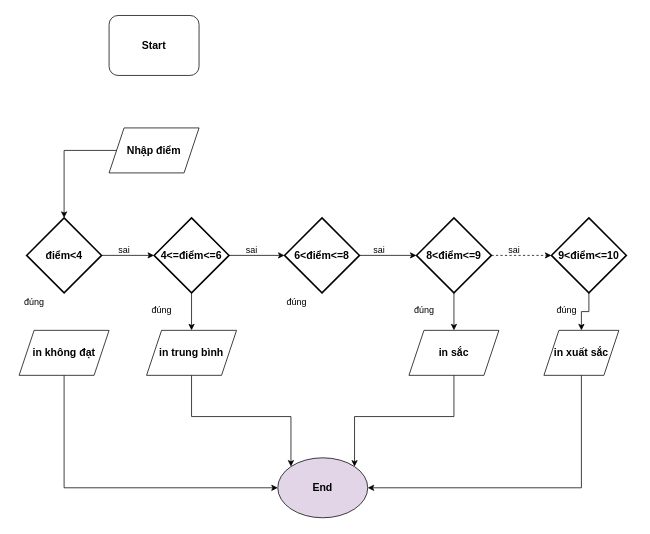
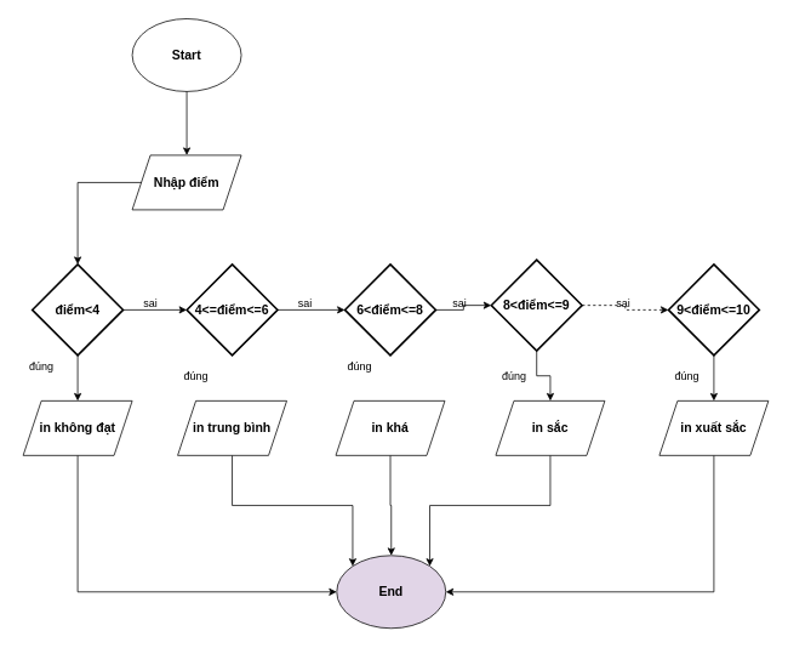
  <mxCell id="0" />
  <mxCell id="1" parent="0" />
- <mxCell id="2" value="&lt;h3&gt;Start&lt;/h3&gt;" style="whiteSpace=wrap;html=1;rounded=1;" vertex="1" parent="1"><mxGeometry x="145" y="20" width="120" height="80" as="geometry" /></mxCell>
+ <mxCell id="2" value="&lt;h3&gt;Start&lt;/h3&gt;" style="ellipse;whiteSpace=wrap;html=1;" vertex="1" parent="1"><mxGeometry x="145" y="20" width="120" height="80" as="geometry" /></mxCell>
+ <mxCell id="3" value="" style="endArrow=classic;html=1;rounded=0;exitX=0.5;exitY=1;exitDx=0;exitDy=0;" edge="1" parent="1" source="2" target="4"><mxGeometry width="50" height="50" relative="1" as="geometry"><mxPoint x="405" y="370" as="sourcePoint" /><mxPoint x="355" y="170" as="targetPoint" /></mxGeometry></mxCell>
  <mxCell id="4" value="&lt;h3&gt;Nhập điểm&lt;/h3&gt;" style="shape=parallelogram;perimeter=parallelogramPerimeter;whiteSpace=wrap;html=1;fixedSize=1;" vertex="1" parent="1"><mxGeometry x="145" y="170" width="120" height="60" as="geometry" /></mxCell>
  <mxCell id="5" style="edgeStyle=orthogonalEdgeStyle;rounded=0;orthogonalLoop=1;jettySize=auto;html=1;exitX=1;exitY=0.5;exitDx=0;exitDy=0;exitPerimeter=0;" edge="1" parent="1" source="7" target="10"><mxGeometry relative="1" as="geometry"><mxPoint x="245" y="330" as="targetPoint" /></mxGeometry></mxCell>
+ <mxCell id="6" style="edgeStyle=orthogonalEdgeStyle;rounded=0;orthogonalLoop=1;jettySize=auto;html=1;exitX=0.5;exitY=1;exitDx=0;exitDy=0;exitPerimeter=0;" edge="1" parent="1" source="7" target="24"><mxGeometry relative="1" as="geometry"><mxPoint x="85" y="470" as="targetPoint" /></mxGeometry></mxCell>
  <mxCell id="7" value="&lt;h3&gt;&lt;b&gt;điểm&amp;lt;4&lt;/b&gt;&lt;/h3&gt;" style="strokeWidth=2;html=1;shape=mxgraph.flowchart.decision;whiteSpace=wrap;" vertex="1" parent="1"><mxGeometry x="35" y="290" width="100" height="100" as="geometry" /></mxCell>
  <mxCell id="8" style="edgeStyle=orthogonalEdgeStyle;rounded=0;orthogonalLoop=1;jettySize=auto;html=1;exitX=0;exitY=0.5;exitDx=0;exitDy=0;entryX=0.5;entryY=0;entryDx=0;entryDy=0;entryPerimeter=0;" edge="1" parent="1" source="4" target="7"><mxGeometry relative="1" as="geometry" /></mxCell>
- <mxCell id="9" style="edgeStyle=orthogonalEdgeStyle;rounded=0;orthogonalLoop=1;jettySize=auto;html=1;exitX=0.5;exitY=1;exitDx=0;exitDy=0;exitPerimeter=0;" edge="1" parent="1" source="10" target="26"><mxGeometry relative="1" as="geometry"><mxPoint x="255" y="440" as="targetPoint" /></mxGeometry></mxCell>
  <mxCell id="10" value="&lt;h3&gt;&lt;b&gt;4&amp;lt;=điểm&amp;lt;=6&lt;/b&gt;&lt;/h3&gt;" style="strokeWidth=2;html=1;shape=mxgraph.flowchart.decision;whiteSpace=wrap;" vertex="1" parent="1"><mxGeometry x="205" y="290" width="100" height="100" as="geometry" /></mxCell>
  <mxCell id="11" style="edgeStyle=orthogonalEdgeStyle;rounded=0;orthogonalLoop=1;jettySize=auto;html=1;exitX=1;exitY=0.5;exitDx=0;exitDy=0;exitPerimeter=0;" edge="1" parent="1" source="12" target="16"><mxGeometry relative="1" as="geometry"><mxPoint x="615" y="330" as="targetPoint" /></mxGeometry></mxCell>
  <mxCell id="12" value="&lt;h3&gt;&lt;b&gt;6&amp;lt;điểm&amp;lt;=8&lt;/b&gt;&lt;/h3&gt;" style="strokeWidth=2;html=1;shape=mxgraph.flowchart.decision;whiteSpace=wrap;" vertex="1" parent="1"><mxGeometry x="379" y="290" width="100" height="100" as="geometry" /></mxCell>
  <mxCell id="13" style="edgeStyle=orthogonalEdgeStyle;rounded=0;orthogonalLoop=1;jettySize=auto;html=1;exitX=1;exitY=0.5;exitDx=0;exitDy=0;exitPerimeter=0;entryX=0;entryY=0.5;entryDx=0;entryDy=0;entryPerimeter=0;" edge="1" parent="1" source="10" target="12"><mxGeometry relative="1" as="geometry" /></mxCell>
  <mxCell id="14" style="edgeStyle=orthogonalEdgeStyle;rounded=0;orthogonalLoop=1;jettySize=auto;html=1;exitX=1;exitY=0.5;exitDx=0;exitDy=0;exitPerimeter=0;dashed=1;" edge="1" parent="1" source="16" target="18"><mxGeometry relative="1" as="geometry"><mxPoint x="755" y="340" as="targetPoint" /></mxGeometry></mxCell>
  <mxCell id="15" style="edgeStyle=orthogonalEdgeStyle;rounded=0;orthogonalLoop=1;jettySize=auto;html=1;exitX=0.5;exitY=1;exitDx=0;exitDy=0;exitPerimeter=0;" edge="1" parent="1" source="16" target="30"><mxGeometry relative="1" as="geometry"><mxPoint x="605" y="440" as="targetPoint" /></mxGeometry></mxCell>
- <mxCell id="16" value="&lt;h3&gt;&lt;b&gt;8&amp;lt;điểm&amp;lt;=9&lt;/b&gt;&lt;/h3&gt;" style="strokeWidth=2;html=1;shape=mxgraph.flowchart.decision;whiteSpace=wrap;" vertex="1" parent="1"><mxGeometry x="555" y="290" width="100" height="100" as="geometry" /></mxCell>
+ <mxCell id="16" value="&lt;h3&gt;&lt;b&gt;8&amp;lt;điểm&amp;lt;=9&lt;/b&gt;&lt;/h3&gt;" style="strokeWidth=2;html=1;shape=mxgraph.flowchart.decision;whiteSpace=wrap;" vertex="1" parent="1"><mxGeometry x="540" y="285" width="100" height="100" as="geometry" /></mxCell>
  <mxCell id="17" style="edgeStyle=orthogonalEdgeStyle;rounded=0;orthogonalLoop=1;jettySize=auto;html=1;exitX=0.5;exitY=1;exitDx=0;exitDy=0;exitPerimeter=0;" edge="1" parent="1" source="18" target="32"><mxGeometry relative="1" as="geometry"><mxPoint x="785" y="450" as="targetPoint" /></mxGeometry></mxCell>
  <mxCell id="18" value="&lt;h3&gt;&lt;b&gt;9&amp;lt;điểm&amp;lt;=10&lt;/b&gt;&lt;/h3&gt;" style="strokeWidth=2;html=1;shape=mxgraph.flowchart.decision;whiteSpace=wrap;" vertex="1" parent="1"><mxGeometry x="735" y="290" width="100" height="100" as="geometry" /></mxCell>
  <mxCell id="19" value="sai" style="text;html=1;align=center;verticalAlign=middle;resizable=0;points=[];autosize=1;strokeColor=none;fillColor=none;" vertex="1" parent="1"><mxGeometry x="145" y="318" width="40" height="30" as="geometry" /></mxCell>
  <mxCell id="20" value="sai" style="text;html=1;align=center;verticalAlign=middle;resizable=0;points=[];autosize=1;strokeColor=none;fillColor=none;" vertex="1" parent="1"><mxGeometry x="315" y="318" width="40" height="30" as="geometry" /></mxCell>
  <mxCell id="21" value="sai" style="text;html=1;align=center;verticalAlign=middle;resizable=0;points=[];autosize=1;strokeColor=none;fillColor=none;" vertex="1" parent="1"><mxGeometry x="485" y="318" width="40" height="30" as="geometry" /></mxCell>
  <mxCell id="22" value="sai" style="text;html=1;align=center;verticalAlign=middle;resizable=0;points=[];autosize=1;strokeColor=none;fillColor=none;" vertex="1" parent="1"><mxGeometry x="665" y="318" width="40" height="30" as="geometry" /></mxCell>
  <mxCell id="23" style="edgeStyle=orthogonalEdgeStyle;rounded=0;orthogonalLoop=1;jettySize=auto;html=1;exitX=0.5;exitY=1;exitDx=0;exitDy=0;entryX=0;entryY=0.5;entryDx=0;entryDy=0;" edge="1" parent="1" source="24" target="38"><mxGeometry relative="1" as="geometry" /></mxCell>
  <mxCell id="24" value="&lt;h3&gt;&lt;b&gt;in không đạt&lt;/b&gt;&lt;/h3&gt;" style="shape=parallelogram;perimeter=parallelogramPerimeter;whiteSpace=wrap;html=1;fixedSize=1;" vertex="1" parent="1"><mxGeometry x="25" y="440" width="120" height="60" as="geometry" /></mxCell>
  <mxCell id="25" style="edgeStyle=orthogonalEdgeStyle;rounded=0;orthogonalLoop=1;jettySize=auto;html=1;exitX=0.5;exitY=1;exitDx=0;exitDy=0;entryX=0;entryY=0;entryDx=0;entryDy=0;" edge="1" parent="1" source="26" target="38"><mxGeometry relative="1" as="geometry" /></mxCell>
  <mxCell id="26" value="&lt;h3&gt;&lt;b&gt;in trung bình&lt;/b&gt;&lt;/h3&gt;" style="shape=parallelogram;perimeter=parallelogramPerimeter;whiteSpace=wrap;html=1;fixedSize=1;" vertex="1" parent="1"><mxGeometry x="195" y="440" width="120" height="60" as="geometry" /></mxCell>
+ <mxCell id="27" style="edgeStyle=orthogonalEdgeStyle;rounded=0;orthogonalLoop=1;jettySize=auto;html=1;exitX=0.5;exitY=1;exitDx=0;exitDy=0;entryX=0.5;entryY=0;entryDx=0;entryDy=0;" edge="1" parent="1" source="28" target="38"><mxGeometry relative="1" as="geometry" /></mxCell>
+ <mxCell id="28" value="&lt;h3&gt;&lt;b&gt;in khá&lt;/b&gt;&lt;/h3&gt;" style="shape=parallelogram;perimeter=parallelogramPerimeter;whiteSpace=wrap;html=1;fixedSize=1;" vertex="1" parent="1"><mxGeometry x="369" y="440" width="120" height="60" as="geometry" /></mxCell>
  <mxCell id="29" style="edgeStyle=orthogonalEdgeStyle;rounded=0;orthogonalLoop=1;jettySize=auto;html=1;exitX=0.5;exitY=1;exitDx=0;exitDy=0;entryX=1;entryY=0;entryDx=0;entryDy=0;" edge="1" parent="1" source="30" target="38"><mxGeometry relative="1" as="geometry" /></mxCell>
  <mxCell id="30" value="&lt;h3&gt;&lt;b&gt;in sắc&lt;/b&gt;&lt;/h3&gt;" style="shape=parallelogram;perimeter=parallelogramPerimeter;whiteSpace=wrap;html=1;fixedSize=1;" vertex="1" parent="1"><mxGeometry x="545" y="440" width="120" height="60" as="geometry" /></mxCell>
  <mxCell id="31" style="edgeStyle=orthogonalEdgeStyle;rounded=0;orthogonalLoop=1;jettySize=auto;html=1;exitX=0.5;exitY=1;exitDx=0;exitDy=0;entryX=1;entryY=0.5;entryDx=0;entryDy=0;" edge="1" parent="1" source="32" target="38"><mxGeometry relative="1" as="geometry" /></mxCell>
- <mxCell id="32" value="&lt;h3&gt;&lt;b&gt;in xuất sắc&lt;/b&gt;&lt;/h3&gt;" style="shape=parallelogram;perimeter=parallelogramPerimeter;whiteSpace=wrap;html=1;fixedSize=1;" vertex="1" parent="1"><mxGeometry x="725" y="440" width="100" height="60" as="geometry" /></mxCell>
+ <mxCell id="32" value="&lt;h3&gt;&lt;b&gt;in xuất sắc&lt;/b&gt;&lt;/h3&gt;" style="shape=parallelogram;perimeter=parallelogramPerimeter;whiteSpace=wrap;html=1;fixedSize=1;" vertex="1" parent="1"><mxGeometry x="725" y="440" width="120" height="60" as="geometry" /></mxCell>
  <mxCell id="33" value="đúng" style="text;html=1;align=center;verticalAlign=middle;resizable=0;points=[];autosize=1;strokeColor=none;fillColor=none;" vertex="1" parent="1"><mxGeometry x="20" y="388" width="50" height="30" as="geometry" /></mxCell>
  <mxCell id="34" value="đúng" style="text;html=1;align=center;verticalAlign=middle;resizable=0;points=[];autosize=1;strokeColor=none;fillColor=none;" vertex="1" parent="1"><mxGeometry x="190" y="398" width="50" height="30" as="geometry" /></mxCell>
  <mxCell id="35" value="đúng" style="text;html=1;align=center;verticalAlign=middle;resizable=0;points=[];autosize=1;strokeColor=none;fillColor=none;" vertex="1" parent="1"><mxGeometry x="370" y="388" width="50" height="30" as="geometry" /></mxCell>
  <mxCell id="36" value="đúng" style="text;html=1;align=center;verticalAlign=middle;resizable=0;points=[];autosize=1;strokeColor=none;fillColor=none;" vertex="1" parent="1"><mxGeometry x="540" y="398" width="50" height="30" as="geometry" /></mxCell>
  <mxCell id="37" value="đúng" style="text;html=1;align=center;verticalAlign=middle;resizable=0;points=[];autosize=1;strokeColor=none;fillColor=none;" vertex="1" parent="1"><mxGeometry x="730" y="398" width="50" height="30" as="geometry" /></mxCell>
  <mxCell id="38" value="&lt;h3&gt;&lt;b&gt;End&lt;/b&gt;&lt;/h3&gt;" style="ellipse;whiteSpace=wrap;html=1;fillColor=#e1d5e7;" vertex="1" parent="1"><mxGeometry x="370" y="610" width="120" height="80" as="geometry" /></mxCell>
